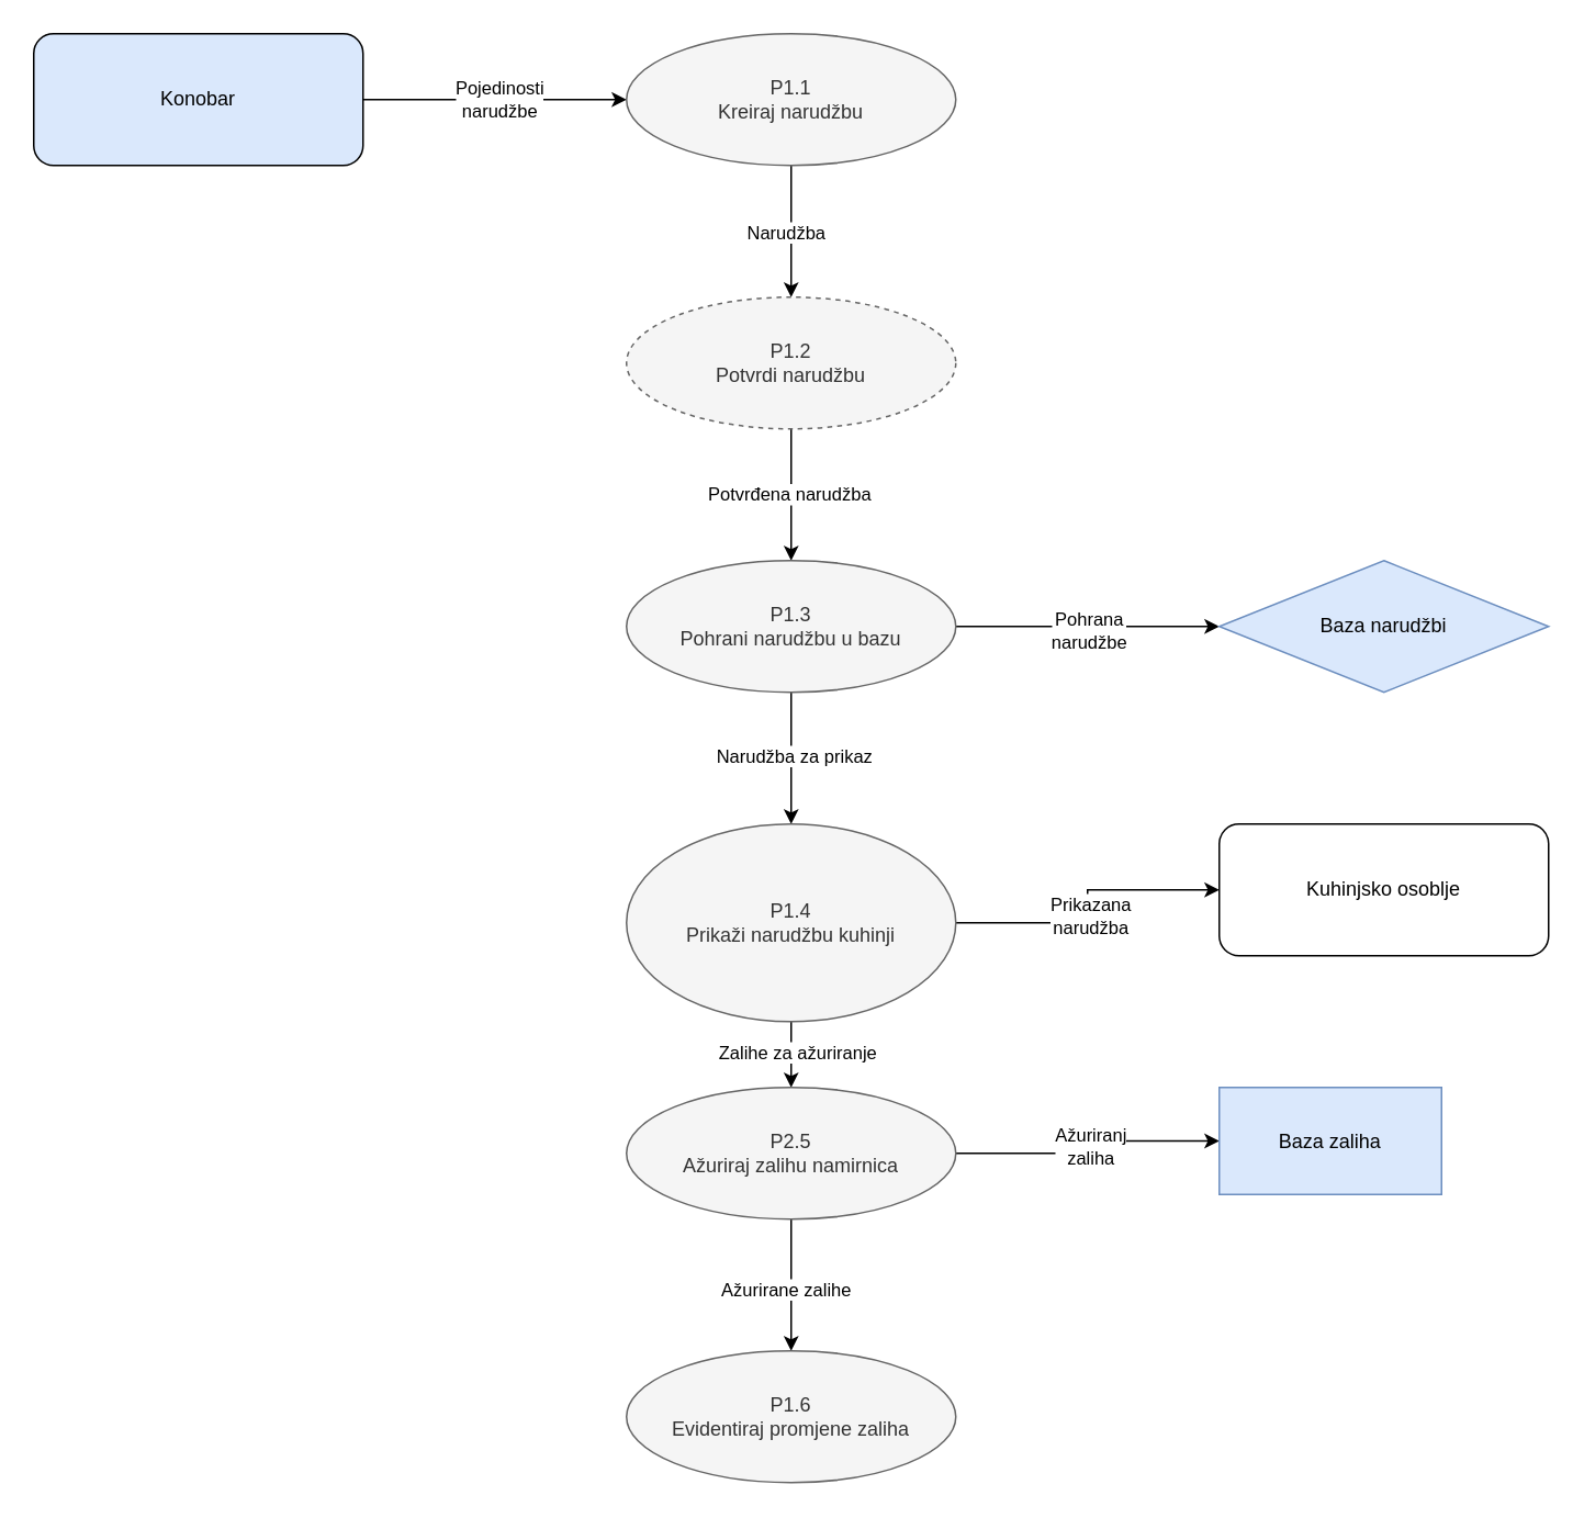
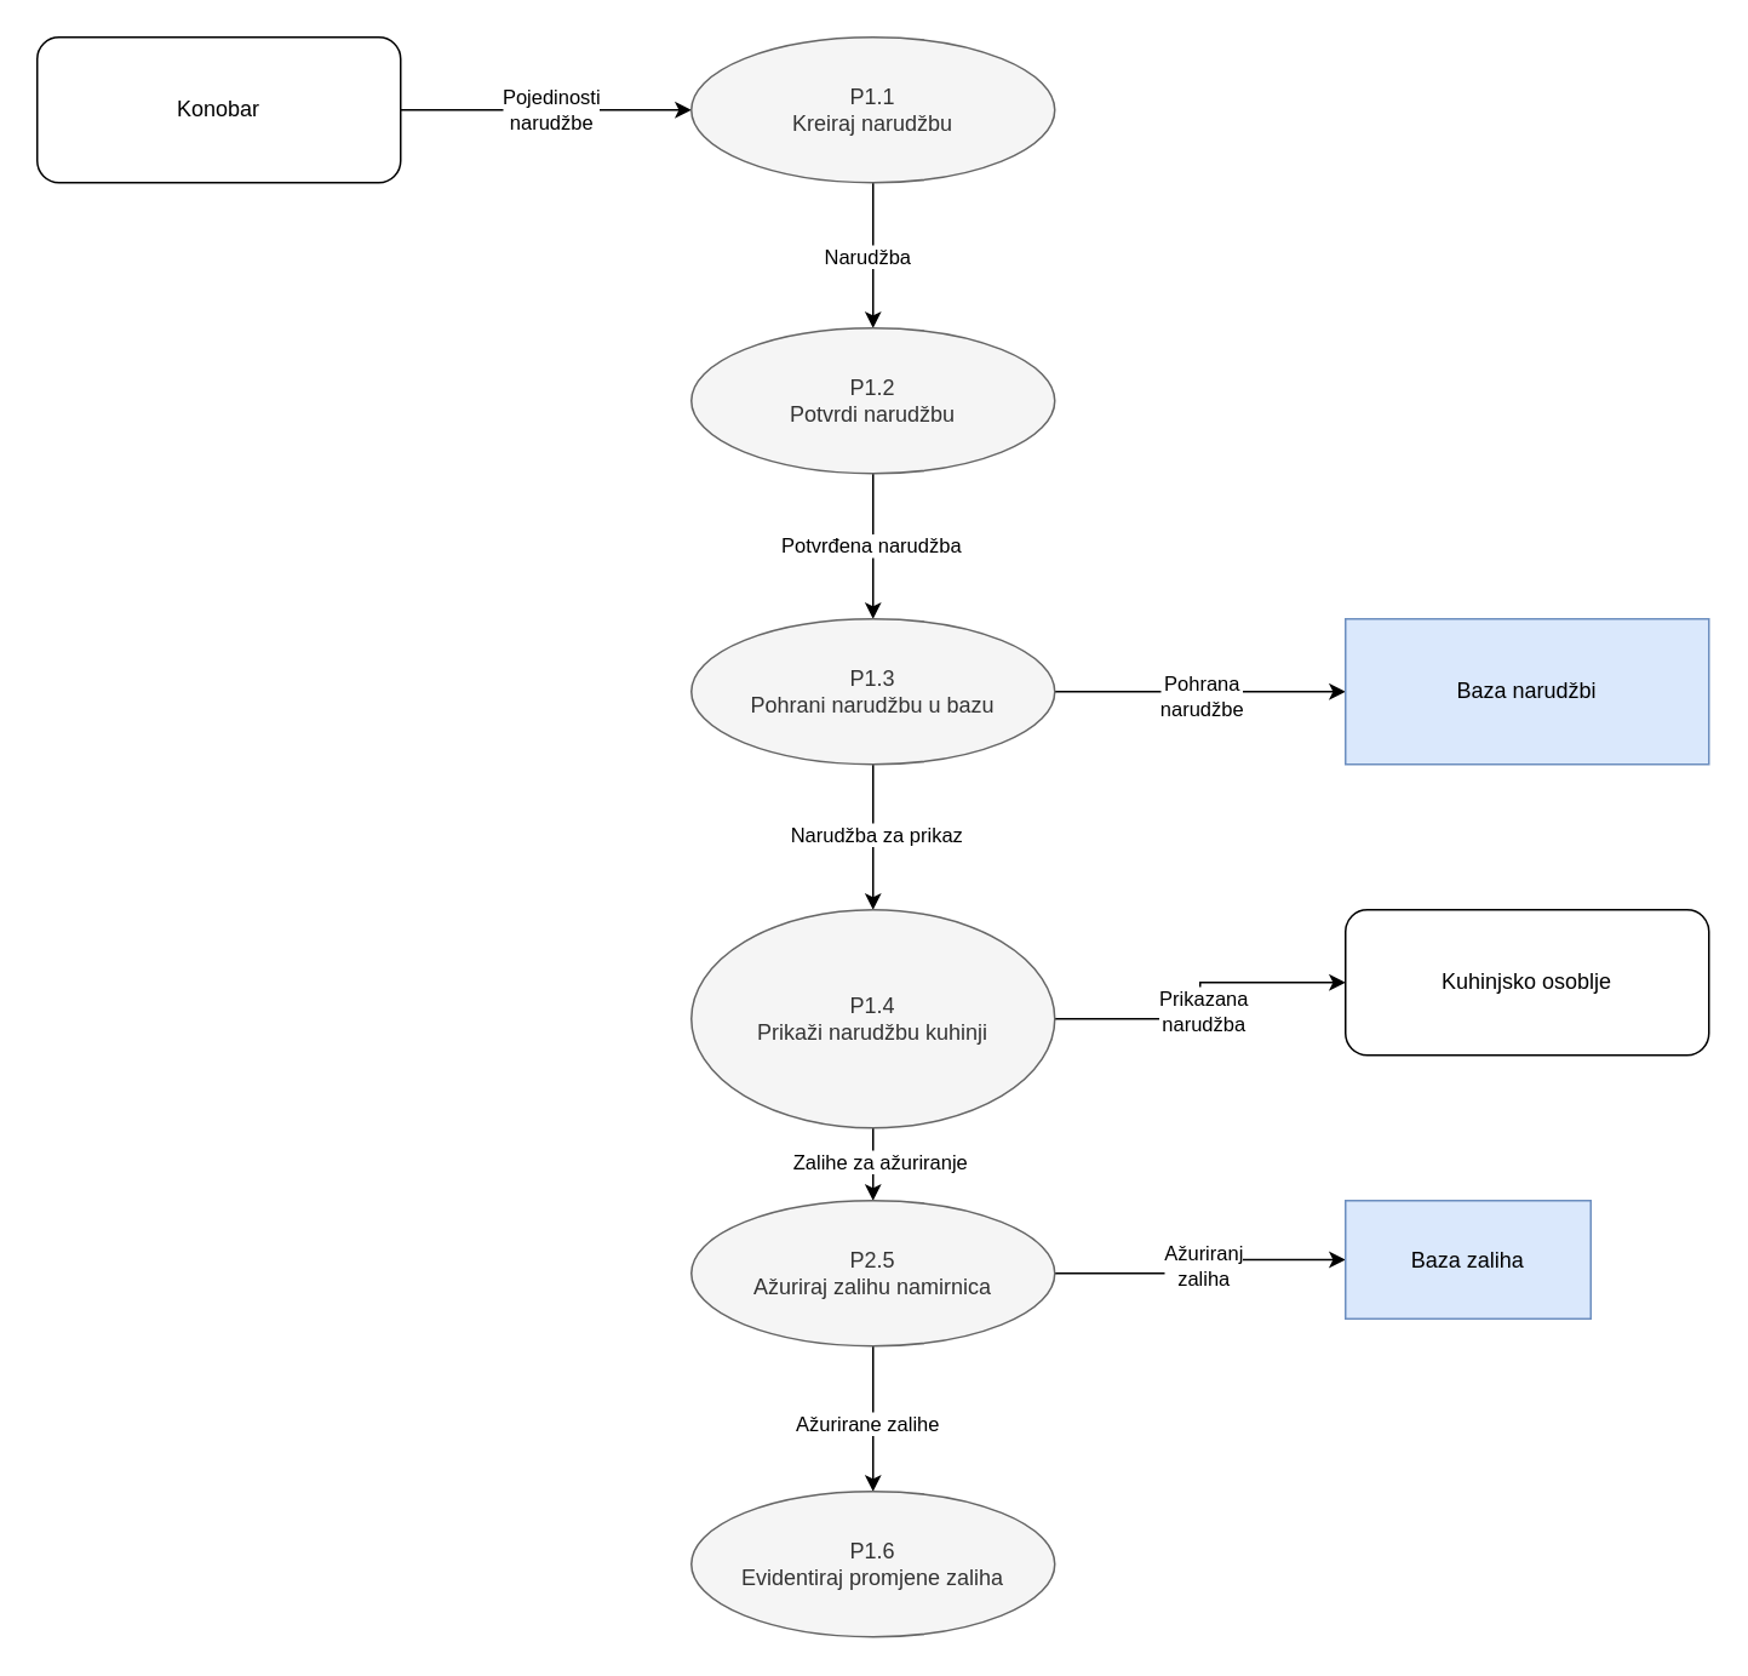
  <mxCell id="0" />
  <mxCell id="1" parent="0" />
  <mxCell id="2" style="edgeStyle=orthogonalEdgeStyle;rounded=0;orthogonalLoop=1;jettySize=auto;html=1;entryX=0;entryY=0.5;entryDx=0;entryDy=0;" parent="1" source="4" target="7" edge="1"><mxGeometry relative="1" as="geometry" /></mxCell>
  <mxCell id="3" value="Pojedinosti&lt;div&gt;narudžbe&lt;/div&gt;" style="edgeLabel;html=1;align=center;verticalAlign=middle;resizable=0;points=[];" parent="2" vertex="1" connectable="0"><mxGeometry x="0.025" y="1" relative="1" as="geometry"><mxPoint as="offset" /></mxGeometry></mxCell>
- <mxCell id="4" value="Konobar" style="rounded=1;whiteSpace=wrap;html=1;fillColor=#dae8fc;" parent="1" vertex="1"><mxGeometry x="20" y="20" width="200" height="80" as="geometry" /></mxCell>
+ <mxCell id="4" value="Konobar" style="rounded=1;whiteSpace=wrap;html=1;" parent="1" vertex="1"><mxGeometry x="20" y="20" width="200" height="80" as="geometry" /></mxCell>
  <mxCell id="5" style="edgeStyle=orthogonalEdgeStyle;rounded=0;orthogonalLoop=1;jettySize=auto;html=1;" parent="1" source="7" target="10" edge="1"><mxGeometry relative="1" as="geometry" /></mxCell>
  <mxCell id="6" value="Narudžba" style="edgeLabel;html=1;align=center;verticalAlign=middle;resizable=0;points=[];" parent="5" vertex="1" connectable="0"><mxGeometry x="-0.012" y="-4" relative="1" as="geometry"><mxPoint as="offset" /></mxGeometry></mxCell>
  <mxCell id="7" value="P1.1&lt;div&gt;Kreiraj narudžbu&lt;/div&gt;" style="ellipse;whiteSpace=wrap;html=1;fillColor=#f5f5f5;fontColor=#333333;strokeColor=#666666;" parent="1" vertex="1"><mxGeometry x="380" y="20" width="200" height="80" as="geometry" /></mxCell>
  <mxCell id="8" style="edgeStyle=orthogonalEdgeStyle;rounded=0;orthogonalLoop=1;jettySize=auto;html=1;" parent="1" source="10" target="15" edge="1"><mxGeometry relative="1" as="geometry" /></mxCell>
  <mxCell id="9" value="Potvrđena narudžba" style="edgeLabel;html=1;align=center;verticalAlign=middle;resizable=0;points=[];" parent="8" vertex="1" connectable="0"><mxGeometry x="-0.036" y="-2" relative="1" as="geometry"><mxPoint as="offset" /></mxGeometry></mxCell>
- <mxCell id="10" value="P1.2&lt;div&gt;Potvrdi narudžbu&lt;/div&gt;" style="ellipse;whiteSpace=wrap;html=1;fillColor=#f5f5f5;fontColor=#333333;strokeColor=#666666;dashed=1;" parent="1" vertex="1"><mxGeometry x="380" y="180" width="200" height="80" as="geometry" /></mxCell>
+ <mxCell id="10" value="P1.2&lt;div&gt;Potvrdi narudžbu&lt;/div&gt;" style="ellipse;whiteSpace=wrap;html=1;fillColor=#f5f5f5;fontColor=#333333;strokeColor=#666666;" parent="1" vertex="1"><mxGeometry x="380" y="180" width="200" height="80" as="geometry" /></mxCell>
  <mxCell id="11" style="edgeStyle=orthogonalEdgeStyle;rounded=0;orthogonalLoop=1;jettySize=auto;html=1;entryX=0.5;entryY=0;entryDx=0;entryDy=0;" parent="1" source="15" target="20" edge="1"><mxGeometry relative="1" as="geometry" /></mxCell>
  <mxCell id="12" value="Narudžba za prikaz" style="edgeLabel;html=1;align=center;verticalAlign=middle;resizable=0;points=[];" parent="11" vertex="1" connectable="0"><mxGeometry x="-0.059" y="1" relative="1" as="geometry"><mxPoint as="offset" /></mxGeometry></mxCell>
  <mxCell id="13" style="edgeStyle=orthogonalEdgeStyle;rounded=0;orthogonalLoop=1;jettySize=auto;html=1;entryX=0;entryY=0.5;entryDx=0;entryDy=0;" parent="1" source="15" target="27" edge="1"><mxGeometry relative="1" as="geometry" /></mxCell>
  <mxCell id="14" value="Pohrana&lt;div&gt;narudžbe&lt;/div&gt;" style="edgeLabel;html=1;align=center;verticalAlign=middle;resizable=0;points=[];" parent="13" vertex="1" connectable="0"><mxGeometry x="0.001" y="-2" relative="1" as="geometry"><mxPoint as="offset" /></mxGeometry></mxCell>
  <mxCell id="15" value="P1.3&lt;div&gt;Pohrani narudžbu u bazu&lt;/div&gt;" style="ellipse;whiteSpace=wrap;html=1;fillColor=#f5f5f5;fontColor=#333333;strokeColor=#666666;" parent="1" vertex="1"><mxGeometry x="380" y="340" width="200" height="80" as="geometry" /></mxCell>
  <mxCell id="16" style="edgeStyle=orthogonalEdgeStyle;rounded=0;orthogonalLoop=1;jettySize=auto;html=1;" parent="1" source="20" target="28" edge="1"><mxGeometry relative="1" as="geometry" /></mxCell>
  <mxCell id="17" value="Prikazana&lt;div&gt;narudžba&lt;/div&gt;" style="edgeLabel;html=1;align=center;verticalAlign=middle;resizable=0;points=[];" parent="16" vertex="1" connectable="0"><mxGeometry x="-0.058" y="-1" relative="1" as="geometry"><mxPoint as="offset" /></mxGeometry></mxCell>
  <mxCell id="18" style="edgeStyle=orthogonalEdgeStyle;rounded=0;orthogonalLoop=1;jettySize=auto;html=1;" parent="1" source="20" target="25" edge="1"><mxGeometry relative="1" as="geometry" /></mxCell>
  <mxCell id="19" value="Zalihe za ažuriranje" style="edgeLabel;html=1;align=center;verticalAlign=middle;resizable=0;points=[];" parent="18" vertex="1" connectable="0"><mxGeometry x="-0.083" y="3" relative="1" as="geometry"><mxPoint as="offset" /></mxGeometry></mxCell>
  <mxCell id="20" value="P1.4&lt;div&gt;Prikaži narudžbu kuhinji&lt;/div&gt;" style="ellipse;whiteSpace=wrap;html=1;fillColor=#f5f5f5;fontColor=#333333;strokeColor=#666666;" parent="1" vertex="1"><mxGeometry x="380" y="500" width="200" height="120" as="geometry" /></mxCell>
  <mxCell id="21" style="edgeStyle=orthogonalEdgeStyle;rounded=0;orthogonalLoop=1;jettySize=auto;html=1;entryX=0;entryY=0.5;entryDx=0;entryDy=0;" parent="1" source="25" target="29" edge="1"><mxGeometry relative="1" as="geometry" /></mxCell>
  <mxCell id="22" value="Ažuriranj&lt;div&gt;zaliha&lt;/div&gt;" style="edgeLabel;html=1;align=center;verticalAlign=middle;resizable=0;points=[];" parent="21" vertex="1" connectable="0"><mxGeometry x="0.013" y="-1" relative="1" as="geometry"><mxPoint as="offset" /></mxGeometry></mxCell>
  <mxCell id="23" style="edgeStyle=orthogonalEdgeStyle;rounded=0;orthogonalLoop=1;jettySize=auto;html=1;entryX=0.5;entryY=0;entryDx=0;entryDy=0;" parent="1" source="25" target="26" edge="1"><mxGeometry relative="1" as="geometry" /></mxCell>
  <mxCell id="24" value="Ažurirane zalihe" style="edgeLabel;html=1;align=center;verticalAlign=middle;resizable=0;points=[];" parent="23" vertex="1" connectable="0"><mxGeometry x="0.059" y="-4" relative="1" as="geometry"><mxPoint as="offset" /></mxGeometry></mxCell>
  <mxCell id="25" value="P2.5&lt;div&gt;Ažuriraj zalihu namirnica&lt;/div&gt;" style="ellipse;whiteSpace=wrap;html=1;fillColor=#f5f5f5;fontColor=#333333;strokeColor=#666666;" parent="1" vertex="1"><mxGeometry x="380" width="200" height="80" as="geometry" y="660" /></mxCell>
  <mxCell id="26" value="P1.6&lt;div&gt;Evidentiraj promjene zaliha&lt;/div&gt;" style="ellipse;whiteSpace=wrap;html=1;fillColor=#f5f5f5;fontColor=#333333;strokeColor=#666666;" parent="1" vertex="1"><mxGeometry x="380" y="820" width="200" height="80" as="geometry" /></mxCell>
- <mxCell id="27" value="Baza narudžbi" style="rhombus;whiteSpace=wrap;html=1;fillColor=#dae8fc;strokeColor=#6c8ebf;" parent="1" vertex="1"><mxGeometry x="740" y="340" width="200" height="80" as="geometry" /></mxCell>
+ <mxCell id="27" value="Baza narudžbi" style="rounded=0;whiteSpace=wrap;html=1;fillColor=#dae8fc;strokeColor=#6c8ebf;" parent="1" vertex="1"><mxGeometry x="740" y="340" width="200" height="80" as="geometry" /></mxCell>
  <mxCell id="28" value="Kuhinjsko osoblje" style="rounded=1;whiteSpace=wrap;html=1;" parent="1" vertex="1"><mxGeometry x="740" y="500" width="200" height="80" as="geometry" /></mxCell>
  <mxCell id="29" value="Baza zaliha" style="rounded=0;whiteSpace=wrap;html=1;fillColor=#dae8fc;strokeColor=#6c8ebf;" parent="1" vertex="1"><mxGeometry x="740" y="660" width="135" height="65" as="geometry" /></mxCell>
